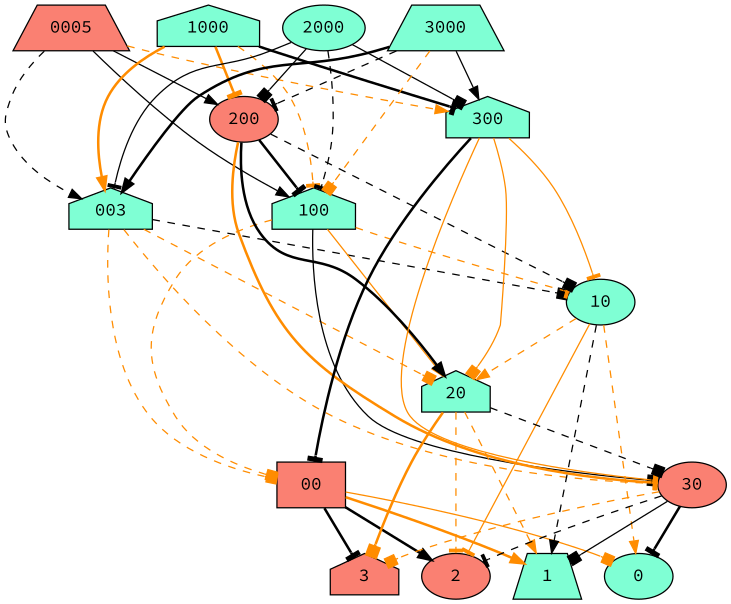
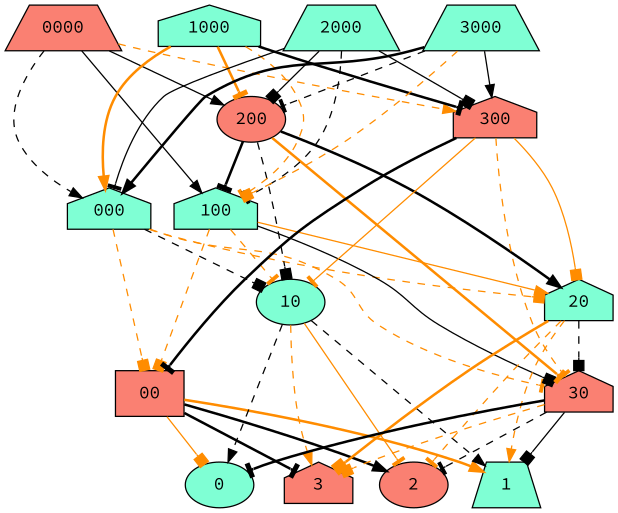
  digraph {
    fontname="Source Code Pro"
    ordering=in
    node [fillcolor=aquamarine fontname="Source Code Pro" shape=house style=filled]
    edge [arrowhead=tee color=black fontname="Source Code Pro" style=dashed]
-   0000 [fillcolor=salmon shape=trapezium label=0005]
-   000 [label=003]
+   0000 [fillcolor=salmon shape=trapezium]
+   000
    100
    200 [fillcolor=salmon shape=ellipse]
-   300
+   300 [fillcolor=salmon]
    00 [fillcolor=salmon shape=box]
    10 [shape=ellipse]
    20
-   30 [fillcolor=salmon shape=ellipse]
+   30 [fillcolor=salmon]
    0 [shape=ellipse]
    1 [shape=trapezium]
    2 [fillcolor=salmon shape=ellipse]
    3 [fillcolor=salmon]
    1000
-   2000 [shape=ellipse]
+   2000 [shape=trapezium]
    3000 [shape=trapezium]
    0000 -> 000 [arrowhead=normal]
    0000 -> 100 [arrowhead=normal style=solid]
    0000 -> 200 [arrowhead=normal style=solid]
    0000 -> 300 [arrowhead=normal color=darkorange]
    000 -> 00 [arrowhead=box color=darkorange]
    000 -> 10 [arrowhead=box]
    000 -> 20 [arrowhead=box color=darkorange]
    000 -> 30 [color=darkorange]
    100 -> 00 [arrowhead=box color=darkorange]
    100 -> 10 [color=darkorange]
    100 -> 20 [arrowhead=normal color=darkorange style=solid]
    100 -> 30 [arrowhead=box style=solid]
    200 -> 100 [style=bold]
    200 -> 10 [arrowhead=box]
    200 -> 20 [arrowhead=normal style=bold]
    200 -> 30 [color=darkorange style=bold]
    300 -> 00 [style=bold]
    300 -> 10 [color=darkorange style=solid]
    300 -> 20 [arrowhead=box color=darkorange style=solid]
-   300 -> 30 [color=darkorange style=solid]
+   300 -> 30 [color=darkorange]
    00 -> 0 [arrowhead=box color=darkorange style=solid]
    00 -> 1 [arrowhead=normal color=darkorange style=bold]
    00 -> 2 [arrowhead=normal style=bold]
    00 -> 3 [style=bold]
-   10 -> 0 [arrowhead=normal color=darkorange]
+   10 -> 0 [arrowhead=normal]
    10 -> 1 [arrowhead=normal]
    10 -> 2 [color=darkorange style=solid]
-   10 -> 20 [arrowhead=normal color=darkorange]
+   10 -> 3 [arrowhead=normal color=darkorange]
    20 -> 30 [arrowhead=box]
    20 -> 1 [arrowhead=normal color=darkorange]
    20 -> 2 [color=darkorange]
    20 -> 3 [arrowhead=box color=darkorange style=bold]
    30 -> 0 [style=bold]
    30 -> 1 [arrowhead=box style=solid]
    30 -> 2
    30 -> 3 [arrowhead=box color=darkorange]
    1000 -> 000 [arrowhead=normal color=darkorange style=bold]
    1000 -> 100 [color=darkorange]
    1000 -> 200 [color=darkorange style=bold]
    1000 -> 300 [style=bold]
    2000 -> 000 [style=solid]
    2000 -> 100
    2000 -> 200 [arrowhead=box style=solid]
    2000 -> 300 [arrowhead=box style=solid]
    3000 -> 000 [arrowhead=normal style=bold]
    3000 -> 100 [arrowhead=box color=darkorange]
    3000 -> 200
    3000 -> 300 [arrowhead=normal style=solid]
  }
